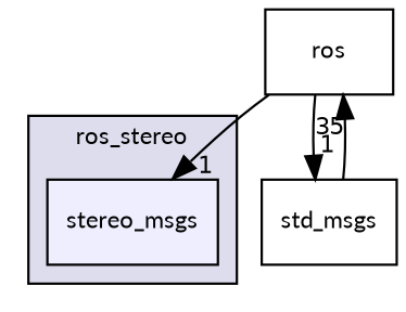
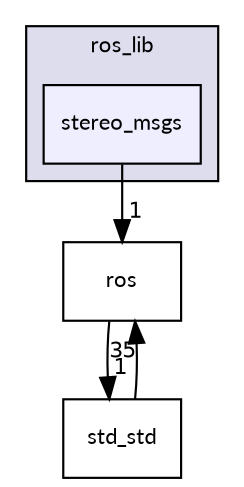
  digraph {
    compound=true
    fontname=Lato
    node [fontname=Lato fontsize=10 shape=box]
    edge [fontname=Lato headlabel=1 labeldistance=1.5 labelfontname=Helvetica labelfontsize=10]
    n1 [fillcolor="#eeeeff" label=stereo_msgs pencolor=black style=filled]
    n2 [label=ros]
-   n3 [label=std_msgs]
+   n3 [label=std_std]
    subgraph cluster_1 {
      bgcolor="#ddddee"
      fontsize=10
-     label=ros_stereo
+     label=ros_lib
      pencolor=black
      n1
    }
-   n2 -> n1
+   n1 -> n2
    n2 -> n3
    n3 -> n2 [headlabel=35]
  }
